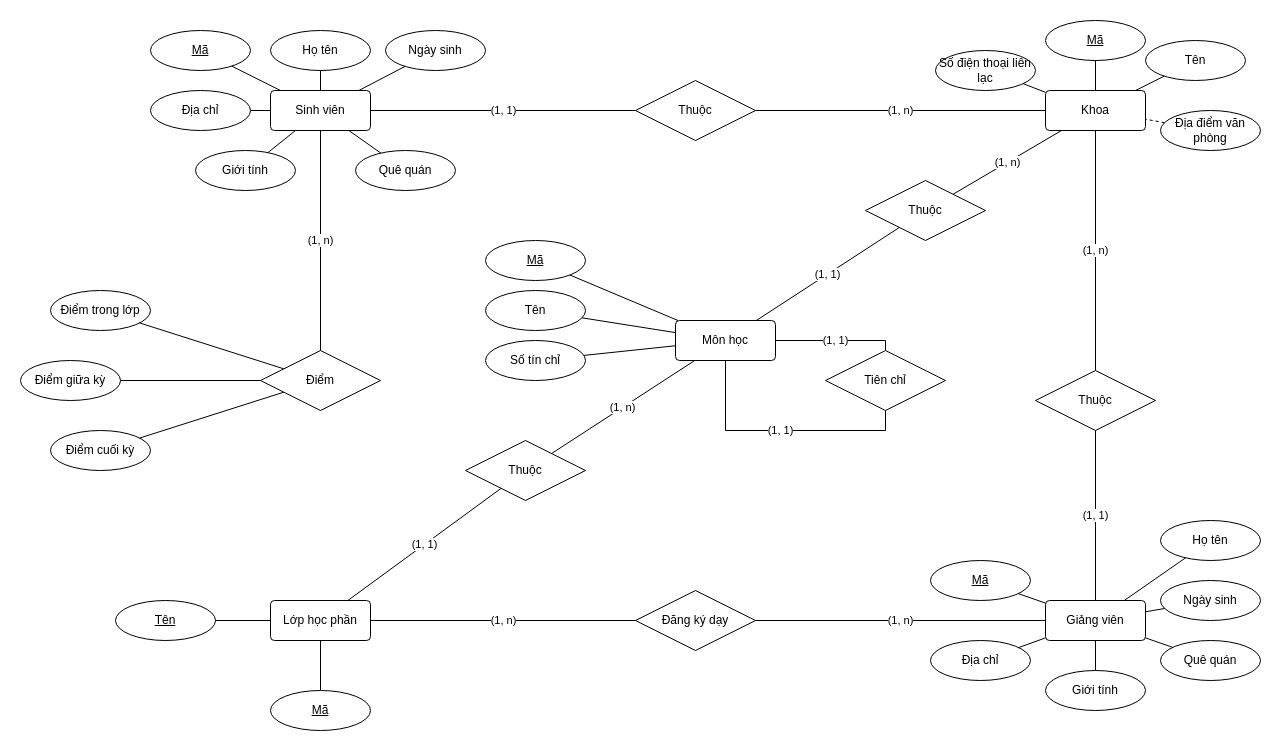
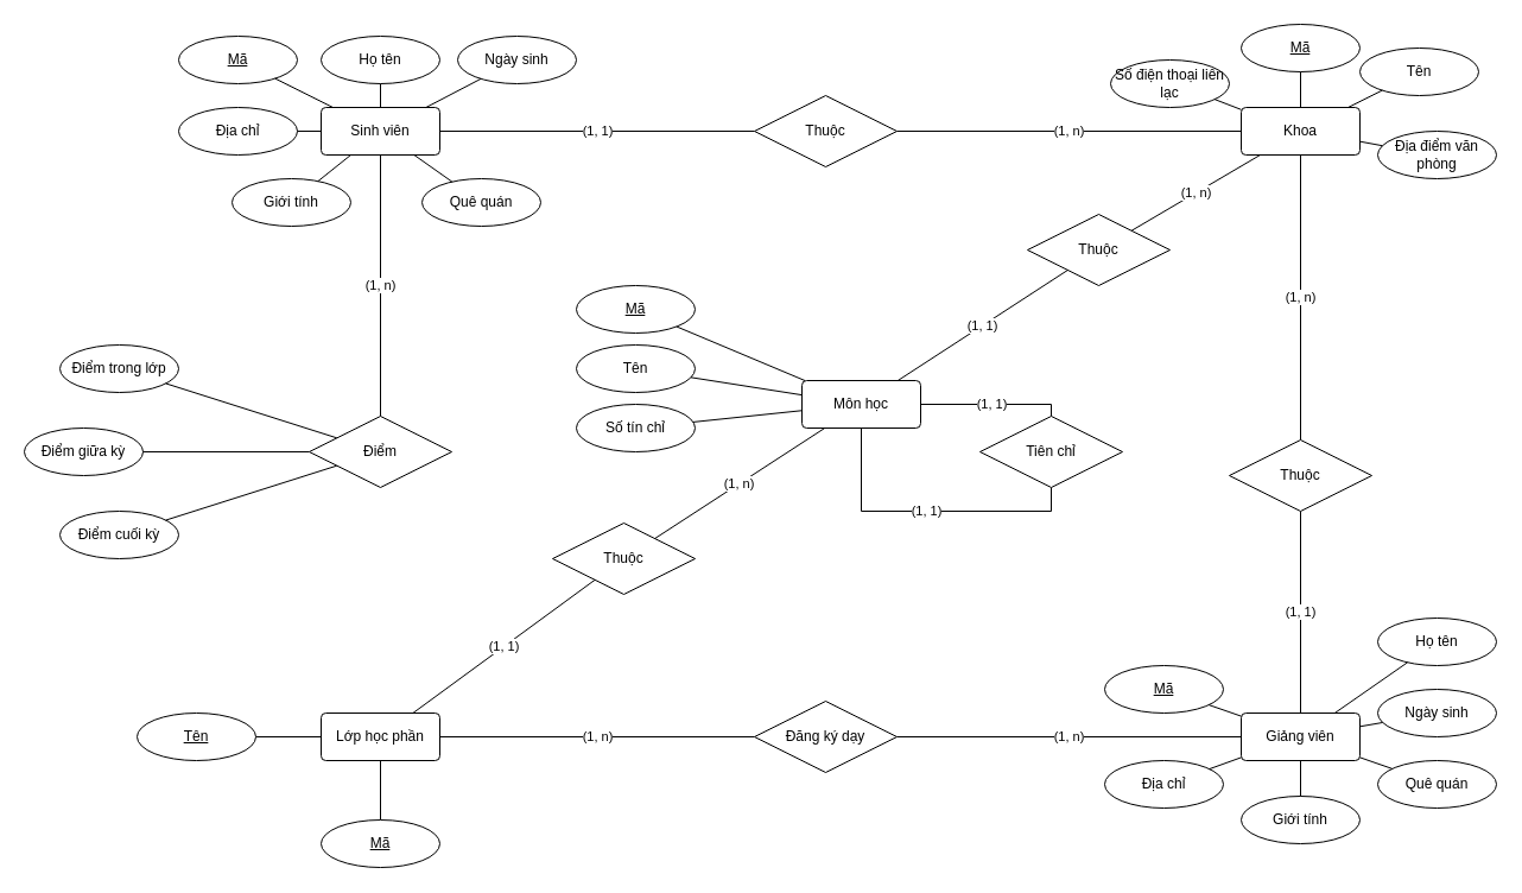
  <mxCell id="0" />
  <mxCell id="1" parent="0" />
  <mxCell id="2" value="Sinh viên" style="rounded=1;arcSize=10;whiteSpace=wrap;html=1;align=center;" parent="1" vertex="1"><mxGeometry x="270" y="90" width="100" height="40" as="geometry" /></mxCell>
  <mxCell id="3" value="Mã" style="ellipse;whiteSpace=wrap;html=1;align=center;fontStyle=4;" parent="1" vertex="1"><mxGeometry x="150" y="30" width="100" height="40" as="geometry" /></mxCell>
  <mxCell id="4" value="Họ tên" style="ellipse;whiteSpace=wrap;html=1;align=center;" parent="1" vertex="1"><mxGeometry x="270" y="30" width="100" height="40" as="geometry" /></mxCell>
  <mxCell id="5" value="Ngày sinh" style="ellipse;whiteSpace=wrap;html=1;align=center;" parent="1" vertex="1"><mxGeometry x="385" y="30" width="100" height="40" as="geometry" /></mxCell>
  <mxCell id="6" value="Quê quán" style="ellipse;whiteSpace=wrap;html=1;align=center;" parent="1" vertex="1"><mxGeometry x="355" y="150" width="100" height="40" as="geometry" /></mxCell>
  <mxCell id="7" value="Giới tính" style="ellipse;whiteSpace=wrap;html=1;align=center;" parent="1" vertex="1"><mxGeometry x="195" y="150" width="100" height="40" as="geometry" /></mxCell>
  <mxCell id="8" value="Địa chỉ" style="ellipse;whiteSpace=wrap;html=1;align=center;" parent="1" vertex="1"><mxGeometry x="150" y="90" width="100" height="40" as="geometry" /></mxCell>
  <mxCell id="9" value="" style="endArrow=none;html=1;rounded=0;" parent="1" source="2" target="3" edge="1"><mxGeometry relative="1" as="geometry"><mxPoint x="420" y="180" as="sourcePoint" /><mxPoint x="580" y="180" as="targetPoint" /></mxGeometry></mxCell>
  <mxCell id="10" value="" style="endArrow=none;html=1;rounded=0;" parent="1" source="2" target="4" edge="1"><mxGeometry relative="1" as="geometry"><mxPoint x="312" y="100" as="sourcePoint" /><mxPoint x="257" y="39" as="targetPoint" /></mxGeometry></mxCell>
  <mxCell id="11" value="" style="endArrow=none;html=1;rounded=0;" parent="1" source="2" target="5" edge="1"><mxGeometry relative="1" as="geometry"><mxPoint x="335" y="100" as="sourcePoint" /><mxPoint x="355" y="10" as="targetPoint" /></mxGeometry></mxCell>
  <mxCell id="12" value="" style="endArrow=none;html=1;rounded=0;" parent="1" source="2" target="6" edge="1"><mxGeometry relative="1" as="geometry"><mxPoint x="345" y="110" as="sourcePoint" /><mxPoint x="365" y="20" as="targetPoint" /></mxGeometry></mxCell>
  <mxCell id="13" value="" style="endArrow=none;html=1;rounded=0;" parent="1" source="2" target="7" edge="1"><mxGeometry relative="1" as="geometry"><mxPoint x="355" y="120" as="sourcePoint" /><mxPoint x="375" y="30" as="targetPoint" /></mxGeometry></mxCell>
  <mxCell id="14" value="" style="endArrow=none;html=1;rounded=0;" parent="1" source="8" target="2" edge="1"><mxGeometry relative="1" as="geometry"><mxPoint x="365" y="130" as="sourcePoint" /><mxPoint x="385" y="40" as="targetPoint" /></mxGeometry></mxCell>
  <mxCell id="15" value="Khoa" style="rounded=1;arcSize=10;whiteSpace=wrap;html=1;align=center;" parent="1" vertex="1"><mxGeometry x="1045" y="90" width="100" height="40" as="geometry" /></mxCell>
  <mxCell id="16" value="Tên" style="ellipse;whiteSpace=wrap;html=1;align=center;" parent="1" vertex="1"><mxGeometry x="1145" y="40" width="100" height="40" as="geometry" /></mxCell>
  <mxCell id="17" value="Địa điểm văn phòng" style="ellipse;whiteSpace=wrap;html=1;align=center;" parent="1" vertex="1"><mxGeometry x="1160" y="110" width="100" height="40" as="geometry" /></mxCell>
  <mxCell id="18" value="Số điện thoại liên lạc" style="ellipse;whiteSpace=wrap;html=1;align=center;" parent="1" vertex="1"><mxGeometry x="935" y="50" width="100" height="40" as="geometry" /></mxCell>
  <mxCell id="19" value="" style="endArrow=none;html=1;rounded=0;" parent="1" source="18" target="15" edge="1"><mxGeometry relative="1" as="geometry"><mxPoint x="785" y="138" as="sourcePoint" /><mxPoint x="808" y="147" as="targetPoint" /></mxGeometry></mxCell>
- <mxCell id="20" value="" style="endArrow=none;html=1;rounded=0;dashed=1;" parent="1" source="17" target="15" edge="1"><mxGeometry relative="1" as="geometry"><mxPoint x="1097" y="200" as="sourcePoint" /><mxPoint x="1103" y="140" as="targetPoint" /></mxGeometry></mxCell>
+ <mxCell id="20" value="" style="endArrow=none;html=1;rounded=0;" parent="1" source="17" target="15" edge="1"><mxGeometry relative="1" as="geometry"><mxPoint x="1097" y="200" as="sourcePoint" /><mxPoint x="1103" y="140" as="targetPoint" /></mxGeometry></mxCell>
  <mxCell id="21" value="" style="endArrow=none;html=1;rounded=0;" parent="1" source="16" target="15" edge="1"><mxGeometry relative="1" as="geometry"><mxPoint x="1195" y="92" as="sourcePoint" /><mxPoint x="1155" y="105" as="targetPoint" /></mxGeometry></mxCell>
  <mxCell id="22" value="Mã" style="ellipse;whiteSpace=wrap;html=1;align=center;fontStyle=4;" parent="1" vertex="1"><mxGeometry x="1045" y="20" width="100" height="40" as="geometry" /></mxCell>
  <mxCell id="23" value="" style="endArrow=none;html=1;rounded=0;" parent="1" source="22" target="15" edge="1"><mxGeometry relative="1" as="geometry"><mxPoint x="1036" y="86" as="sourcePoint" /><mxPoint x="1065" y="100" as="targetPoint" /></mxGeometry></mxCell>
  <mxCell id="24" value="Môn học" style="rounded=1;arcSize=10;whiteSpace=wrap;html=1;align=center;" parent="1" vertex="1"><mxGeometry x="675" y="320" width="100" height="40" as="geometry" /></mxCell>
  <mxCell id="25" value="Mã" style="ellipse;whiteSpace=wrap;html=1;align=center;fontStyle=4;" parent="1" vertex="1"><mxGeometry x="485" y="240" width="100" height="40" as="geometry" /></mxCell>
  <mxCell id="26" value="" style="endArrow=none;html=1;rounded=0;" parent="1" source="25" target="24" edge="1"><mxGeometry relative="1" as="geometry"><mxPoint x="696" y="96" as="sourcePoint" /><mxPoint x="715" y="100" as="targetPoint" /></mxGeometry></mxCell>
  <mxCell id="27" value="Tên" style="ellipse;whiteSpace=wrap;html=1;align=center;" parent="1" vertex="1"><mxGeometry x="485" y="290" width="100" height="40" as="geometry" /></mxCell>
  <mxCell id="28" value="" style="endArrow=none;html=1;rounded=0;" parent="1" source="24" target="27" edge="1"><mxGeometry relative="1" as="geometry"><mxPoint x="671" y="236" as="sourcePoint" /><mxPoint x="700" y="250" as="targetPoint" /></mxGeometry></mxCell>
  <mxCell id="29" value="Số tín chỉ" style="ellipse;whiteSpace=wrap;html=1;align=center;" parent="1" vertex="1"><mxGeometry x="485" y="340" width="100" height="40" as="geometry" /></mxCell>
  <mxCell id="30" value="" style="endArrow=none;html=1;rounded=0;" parent="1" source="24" target="29" edge="1"><mxGeometry relative="1" as="geometry"><mxPoint x="740" y="250" as="sourcePoint" /><mxPoint x="740" y="220" as="targetPoint" /></mxGeometry></mxCell>
  <mxCell id="31" value="Điểm trong lớp" style="ellipse;whiteSpace=wrap;html=1;align=center;" parent="1" vertex="1"><mxGeometry x="50" y="290" width="100" height="40" as="geometry" /></mxCell>
  <mxCell id="32" value="Điểm giữa kỳ" style="ellipse;whiteSpace=wrap;html=1;align=center;" parent="1" vertex="1"><mxGeometry x="20" y="360" width="100" height="40" as="geometry" /></mxCell>
  <mxCell id="33" value="Điểm cuối kỳ" style="ellipse;whiteSpace=wrap;html=1;align=center;" parent="1" vertex="1"><mxGeometry x="50" y="430" width="100" height="40" as="geometry" /></mxCell>
  <mxCell id="34" value="(1, 1)" style="endArrow=none;html=1;rounded=0;" parent="1" source="36" target="24" edge="1"><mxGeometry relative="1" as="geometry"><mxPoint x="690" y="339" as="sourcePoint" /><mxPoint x="755" y="440" as="targetPoint" /><Array as="points"><mxPoint x="885" y="430" /><mxPoint x="725" y="430" /></Array></mxGeometry></mxCell>
  <mxCell id="35" value="(1, 1)" style="endArrow=none;html=1;rounded=0;" parent="1" source="24" target="36" edge="1"><mxGeometry relative="1" as="geometry"><mxPoint x="727" y="330" as="sourcePoint" /><mxPoint x="975" y="310" as="targetPoint" /><Array as="points"><mxPoint x="885" y="340" /></Array></mxGeometry></mxCell>
  <mxCell id="36" value="Tiên chỉ" style="shape=rhombus;perimeter=rhombusPerimeter;whiteSpace=wrap;html=1;align=center;" parent="1" vertex="1"><mxGeometry x="825" y="350" width="120" height="60" as="geometry" /></mxCell>
  <mxCell id="37" value="(1, n)" style="endArrow=none;html=1;rounded=0;" parent="1" source="39" target="15" edge="1"><mxGeometry relative="1" as="geometry"><mxPoint x="380" y="138" as="sourcePoint" /><mxPoint x="403" y="147" as="targetPoint" /></mxGeometry></mxCell>
  <mxCell id="38" value="(1, 1)" style="endArrow=none;html=1;rounded=0;" parent="1" source="2" target="39" edge="1"><mxGeometry relative="1" as="geometry"><mxPoint x="370" y="110" as="sourcePoint" /><mxPoint x="900" y="110" as="targetPoint" /></mxGeometry></mxCell>
  <mxCell id="39" value="Thuộc" style="shape=rhombus;perimeter=rhombusPerimeter;whiteSpace=wrap;html=1;align=center;" parent="1" vertex="1"><mxGeometry x="635" y="80" width="120" height="60" as="geometry" /></mxCell>
  <mxCell id="40" value="" style="endArrow=none;html=1;rounded=0;" parent="1" source="69" target="31" edge="1"><mxGeometry relative="1" as="geometry"><mxPoint x="106.479" y="360" as="sourcePoint" /><mxPoint x="280" y="297" as="targetPoint" /></mxGeometry></mxCell>
  <mxCell id="41" value="" style="endArrow=none;html=1;rounded=0;" parent="1" source="69" target="32" edge="1"><mxGeometry relative="1" as="geometry"><mxPoint x="85" y="380" as="sourcePoint" /><mxPoint x="79" y="335" as="targetPoint" /></mxGeometry></mxCell>
  <mxCell id="42" value="" style="endArrow=none;html=1;rounded=0;" parent="1" source="69" target="33" edge="1"><mxGeometry relative="1" as="geometry"><mxPoint x="106.479" y="400" as="sourcePoint" /><mxPoint x="36" y="336" as="targetPoint" /></mxGeometry></mxCell>
  <mxCell id="43" value="(1, n)" style="endArrow=none;html=1;rounded=0;" parent="1" source="45" target="15" edge="1"><mxGeometry relative="1" as="geometry"><mxPoint x="490" y="450" as="sourcePoint" /><mxPoint x="650" y="450" as="targetPoint" /></mxGeometry></mxCell>
  <mxCell id="44" value="(1, 1)" style="endArrow=none;html=1;rounded=0;" parent="1" source="24" target="45" edge="1"><mxGeometry relative="1" as="geometry"><mxPoint x="631" y="510" as="sourcePoint" /><mxPoint x="934" y="130" as="targetPoint" /></mxGeometry></mxCell>
  <mxCell id="45" value="Thuộc" style="shape=rhombus;perimeter=rhombusPerimeter;whiteSpace=wrap;html=1;align=center;" parent="1" vertex="1"><mxGeometry x="865" y="180" width="120" height="60" as="geometry" /></mxCell>
  <mxCell id="46" value="Giảng viên" style="rounded=1;arcSize=10;whiteSpace=wrap;html=1;align=center;" parent="1" vertex="1"><mxGeometry x="1045" y="600" width="100" height="40" as="geometry" /></mxCell>
  <mxCell id="47" value="Mã" style="ellipse;whiteSpace=wrap;html=1;align=center;fontStyle=4;" parent="1" vertex="1"><mxGeometry x="930" y="560" width="100" height="40" as="geometry" /></mxCell>
  <mxCell id="48" value="Họ tên" style="ellipse;whiteSpace=wrap;html=1;align=center;" parent="1" vertex="1"><mxGeometry x="1160" y="520" width="100" height="40" as="geometry" /></mxCell>
  <mxCell id="49" value="Ngày sinh" style="ellipse;whiteSpace=wrap;html=1;align=center;" parent="1" vertex="1"><mxGeometry x="1160" y="580" width="100" height="40" as="geometry" /></mxCell>
  <mxCell id="50" value="Quê quán" style="ellipse;whiteSpace=wrap;html=1;align=center;" parent="1" vertex="1"><mxGeometry x="1160" y="640" width="100" height="40" as="geometry" /></mxCell>
  <mxCell id="51" value="Giới tính" style="ellipse;whiteSpace=wrap;html=1;align=center;" parent="1" vertex="1"><mxGeometry x="1045" y="670" width="100" height="40" as="geometry" /></mxCell>
  <mxCell id="52" value="Địa chỉ" style="ellipse;whiteSpace=wrap;html=1;align=center;" parent="1" vertex="1"><mxGeometry x="930" y="640" width="100" height="40" as="geometry" /></mxCell>
  <mxCell id="53" value="" style="endArrow=none;html=1;rounded=0;" parent="1" source="46" target="47" edge="1"><mxGeometry relative="1" as="geometry"><mxPoint x="1200" y="690" as="sourcePoint" /><mxPoint x="1360" y="690" as="targetPoint" /></mxGeometry></mxCell>
  <mxCell id="54" value="" style="endArrow=none;html=1;rounded=0;" parent="1" source="46" target="48" edge="1"><mxGeometry relative="1" as="geometry"><mxPoint x="1092" y="610" as="sourcePoint" /><mxPoint x="1037" y="549" as="targetPoint" /></mxGeometry></mxCell>
  <mxCell id="55" value="" style="endArrow=none;html=1;rounded=0;" parent="1" source="46" target="49" edge="1"><mxGeometry relative="1" as="geometry"><mxPoint x="1115" y="610" as="sourcePoint" /><mxPoint x="1135" y="520" as="targetPoint" /></mxGeometry></mxCell>
  <mxCell id="56" value="" style="endArrow=none;html=1;rounded=0;" parent="1" source="46" target="50" edge="1"><mxGeometry relative="1" as="geometry"><mxPoint x="1125" y="620" as="sourcePoint" /><mxPoint x="1145" y="530" as="targetPoint" /></mxGeometry></mxCell>
  <mxCell id="57" value="" style="endArrow=none;html=1;rounded=0;" parent="1" source="46" target="51" edge="1"><mxGeometry relative="1" as="geometry"><mxPoint x="1135" y="630" as="sourcePoint" /><mxPoint x="1155" y="540" as="targetPoint" /></mxGeometry></mxCell>
  <mxCell id="58" value="" style="endArrow=none;html=1;rounded=0;" parent="1" source="52" target="46" edge="1"><mxGeometry relative="1" as="geometry"><mxPoint x="1145" y="640" as="sourcePoint" /><mxPoint x="1165" y="550" as="targetPoint" /></mxGeometry></mxCell>
  <mxCell id="59" value="(1, n)" style="endArrow=none;html=1;rounded=0;" parent="1" source="61" target="15" edge="1"><mxGeometry relative="1" as="geometry"><mxPoint x="850" y="428" as="sourcePoint" /><mxPoint x="1370" y="400" as="targetPoint" /></mxGeometry></mxCell>
  <mxCell id="60" value="(1, 1)" style="endArrow=none;html=1;rounded=0;" parent="1" source="46" target="61" edge="1"><mxGeometry relative="1" as="geometry"><mxPoint x="840" y="400" as="sourcePoint" /><mxPoint x="1370" y="400" as="targetPoint" /></mxGeometry></mxCell>
  <mxCell id="61" value="Thuộc" style="shape=rhombus;perimeter=rhombusPerimeter;whiteSpace=wrap;html=1;align=center;" parent="1" vertex="1"><mxGeometry x="1035" y="370" width="120" height="60" as="geometry" /></mxCell>
  <mxCell id="62" value="Lớp học phần" style="rounded=1;arcSize=10;whiteSpace=wrap;html=1;align=center;" parent="1" vertex="1"><mxGeometry x="270" y="600" width="100" height="40" as="geometry" /></mxCell>
  <mxCell id="63" value="(1, n)" style="endArrow=none;html=1;rounded=0;" parent="1" source="67" target="24" edge="1"><mxGeometry relative="1" as="geometry"><mxPoint x="785" y="500" as="sourcePoint" /><mxPoint x="945" y="500" as="targetPoint" /></mxGeometry></mxCell>
  <mxCell id="64" value="" style="endArrow=none;html=1;rounded=0;" parent="1" source="62" target="65" edge="1"><mxGeometry relative="1" as="geometry"><mxPoint x="560" y="480" as="sourcePoint" /><mxPoint x="303.736" y="620.77" as="targetPoint" /></mxGeometry></mxCell>
  <mxCell id="65" value="Mã" style="ellipse;whiteSpace=wrap;html=1;align=center;fontStyle=4;" parent="1" vertex="1"><mxGeometry x="269.996" y="690" width="100" height="40" as="geometry" /></mxCell>
  <mxCell id="66" value="(1, 1)" style="endArrow=none;html=1;rounded=0;" parent="1" source="62" target="67" edge="1"><mxGeometry relative="1" as="geometry"><mxPoint x="559" y="550" as="sourcePoint" /><mxPoint x="716" y="330" as="targetPoint" /></mxGeometry></mxCell>
  <mxCell id="67" value="Thuộc" style="shape=rhombus;perimeter=rhombusPerimeter;whiteSpace=wrap;html=1;align=center;" parent="1" vertex="1"><mxGeometry x="465" y="440" width="120" height="60" as="geometry" /></mxCell>
  <mxCell id="68" value="(1, n)" style="endArrow=none;html=1;rounded=0;" parent="1" source="2" target="69" edge="1"><mxGeometry relative="1" as="geometry"><mxPoint x="328" y="130" as="sourcePoint" /><mxPoint x="517" y="600" as="targetPoint" /></mxGeometry></mxCell>
  <mxCell id="69" value="Điểm" style="shape=rhombus;perimeter=rhombusPerimeter;whiteSpace=wrap;html=1;align=center;" parent="1" vertex="1"><mxGeometry x="260" y="350" width="120" height="60" as="geometry" /></mxCell>
  <mxCell id="70" value="(1, n)" style="endArrow=none;html=1;rounded=0;" parent="1" source="72" target="46" edge="1"><mxGeometry relative="1" as="geometry"><mxPoint x="525" y="470" as="sourcePoint" /><mxPoint x="685" y="470" as="targetPoint" /></mxGeometry></mxCell>
  <mxCell id="71" value="(1, n)" style="endArrow=none;html=1;rounded=0;" parent="1" source="62" target="72" edge="1"><mxGeometry relative="1" as="geometry"><mxPoint x="575" y="620" as="sourcePoint" /><mxPoint x="1040" y="620" as="targetPoint" /></mxGeometry></mxCell>
  <mxCell id="72" value="Đăng ký dạy" style="shape=rhombus;perimeter=rhombusPerimeter;whiteSpace=wrap;html=1;align=center;" parent="1" vertex="1"><mxGeometry x="635" y="590" width="120" height="60" as="geometry" /></mxCell>
  <mxCell id="73" value="" style="endArrow=none;html=1;rounded=0;" parent="1" source="62" target="74" edge="1"><mxGeometry relative="1" as="geometry"><mxPoint x="165" y="570" as="sourcePoint" /><mxPoint x="148.736" y="550.77" as="targetPoint" /></mxGeometry></mxCell>
  <mxCell id="74" value="Tên" style="ellipse;whiteSpace=wrap;html=1;align=center;fontStyle=4;" parent="1" vertex="1"><mxGeometry x="114.996" y="600" width="100" height="40" as="geometry" /></mxCell>
